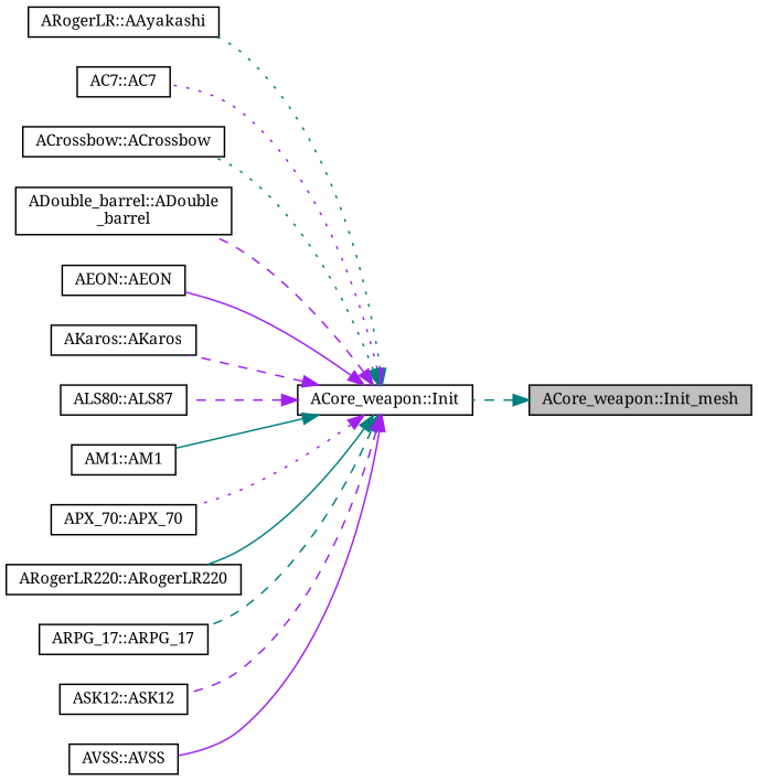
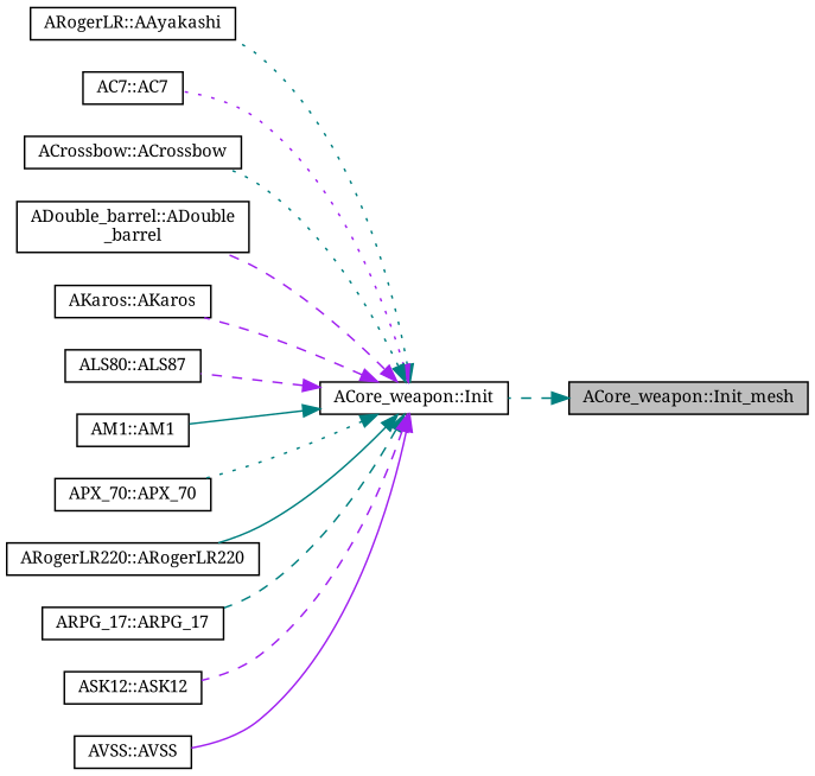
  digraph {
    fontname="Noto Serif"
    rankdir=RL
    node [color=black fillcolor=white fontname="Noto Serif" fontsize=10 shape=record style=filled]
    edge [color=purple dir=back fontname="Noto Serif" fontsize=10 labelfontname=Helvetica labelfontsize=10 style=dashed]
    n1 [fillcolor=grey75 fontcolor=black height=0.2 label="ACore_weapon::Init_mesh" width=0.4]
    n2 [height=0.2 label="ACore_weapon::Init" width=0.4]
    n3 [height=0.2 label="ARogerLR::AAyakashi" width=0.4]
    n4 [height=0.2 label="AC7::AC7" width=0.4]
    n5 [height=0.2 label="ACrossbow::ACrossbow" width=0.4]
    n6 [height=0.2 label="ADouble_barrel::ADouble\l_barrel" width=0.4]
-   n7 [height=0.2 label="AEON::AEON" width=0.4]
    n8 [height=0.2 label="AKaros::AKaros" width=0.4]
    n9 [height=0.2 label="ALS80::ALS87" width=0.4]
    n10 [height=0.2 label="AM1::AM1" width=0.4]
    n11 [height=0.2 label="APX_70::APX_70" width=0.4]
    n12 [height=0.2 label="ARogerLR220::ARogerLR220" width=0.4]
    n13 [height=0.2 label="ARPG_17::ARPG_17" width=0.4]
    n14 [height=0.2 label="ASK12::ASK12" width=0.4]
    n15 [height=0.2 label="AVSS::AVSS" width=0.4]
    n1 -> n2 [color=teal]
    n2 -> n3 [color=teal style=dotted]
    n2 -> n4 [style=dotted]
    n2 -> n5 [color=teal style=dotted]
    n2 -> n6
-   n2 -> n7 [style=solid]
    n2 -> n8
    n2 -> n9
    n2 -> n10 [color=teal style=solid]
-   n2 -> n11 [style=dotted]
+   n2 -> n11 [color=teal style=dotted]
    n2 -> n12 [color=teal style=solid]
    n2 -> n13 [color=teal]
    n2 -> n14
    n2 -> n15 [style=solid]
  }
